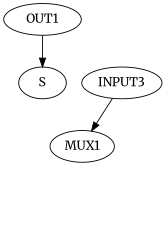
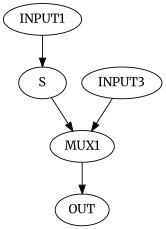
  digraph {
    fontname=Merriweather
    node [LABEL=INPUT fontname=Merriweather]
    edge [fontname=Merriweather]
-   INPUT1 [label=OUT1]
+   INPUT1
    S
    MUX1 [LABEL=MUX]
+   OUT [LABEL=OUTPUT]
    n5 [label=INPUT3]
    INPUT1 -> S
+   S -> MUX1
+   MUX1 -> OUT
    n5 -> MUX1
  }
